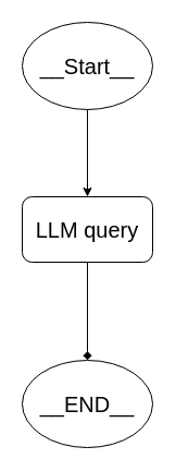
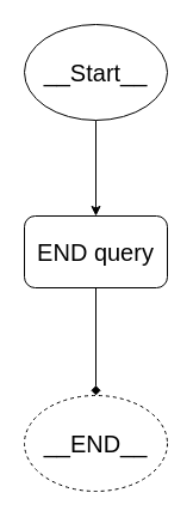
  <mxCell id="0" />
  <mxCell id="1" parent="0" />
  <mxCell id="2" style="edgeStyle=none;html=1;endArrow=diamond;" edge="1" parent="1" source="3" target="6"><mxGeometry relative="1" as="geometry" /></mxCell>
- <mxCell id="3" value="&lt;font style=&quot;font-size: 20px; background-color: light-dark(#ffffff, var(--ge-dark-color, #121212));&quot;&gt;LLM query&lt;/font&gt;" style="rounded=1;whiteSpace=wrap;html=1;" vertex="1" parent="1"><mxGeometry x="20" y="180" width="120" height="60" as="geometry" /></mxCell>
+ <mxCell id="3" value="&lt;font style=&quot;font-size: 20px; background-color: light-dark(#ffffff, var(--ge-dark-color, #121212));&quot;&gt;END query&lt;/font&gt;" style="rounded=1;whiteSpace=wrap;html=1;" vertex="1" parent="1"><mxGeometry x="20" y="180" width="120" height="60" as="geometry" /></mxCell>
  <mxCell id="4" style="edgeStyle=none;html=1;entryX=0.5;entryY=0;entryDx=0;entryDy=0;" edge="1" parent="1" source="5" target="3"><mxGeometry relative="1" as="geometry" /></mxCell>
  <mxCell id="5" value="&lt;font style=&quot;font-size: 20px;&quot;&gt;__Start__&lt;/font&gt;" style="ellipse;whiteSpace=wrap;html=1;" vertex="1" parent="1"><mxGeometry x="20" y="20" width="120" height="80" as="geometry" /></mxCell>
- <mxCell id="6" value="&lt;font style=&quot;font-size: 20px;&quot;&gt;__END__&lt;/font&gt;" style="ellipse;whiteSpace=wrap;html=1;" vertex="1" parent="1"><mxGeometry x="20" y="330" width="120" height="80" as="geometry" /></mxCell>
+ <mxCell id="6" value="&lt;font style=&quot;font-size: 20px;&quot;&gt;__END__&lt;/font&gt;" style="ellipse;whiteSpace=wrap;html=1;dashed=1;" vertex="1" parent="1"><mxGeometry x="20" y="330" width="120" height="80" as="geometry" /></mxCell>
